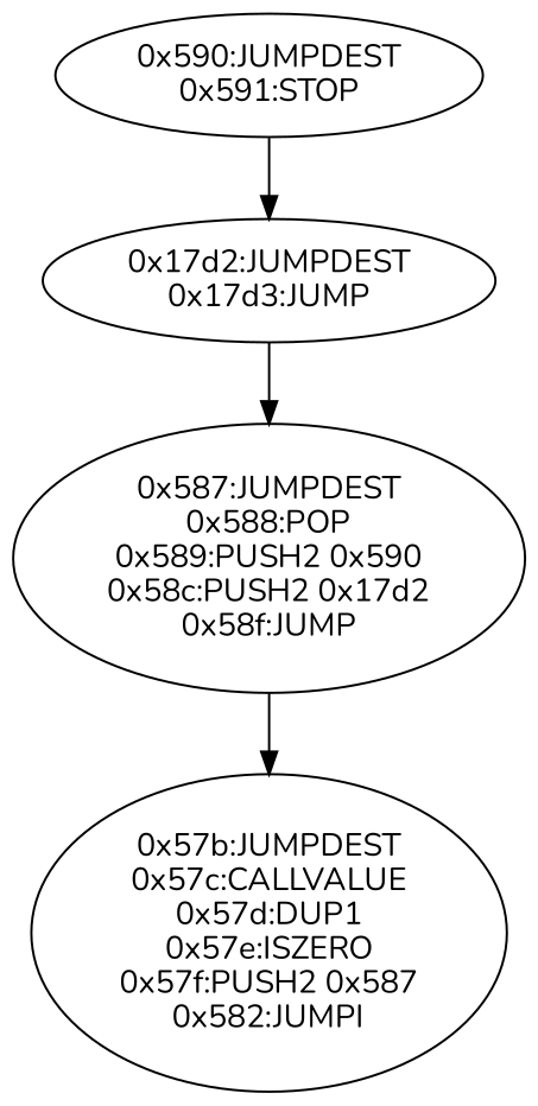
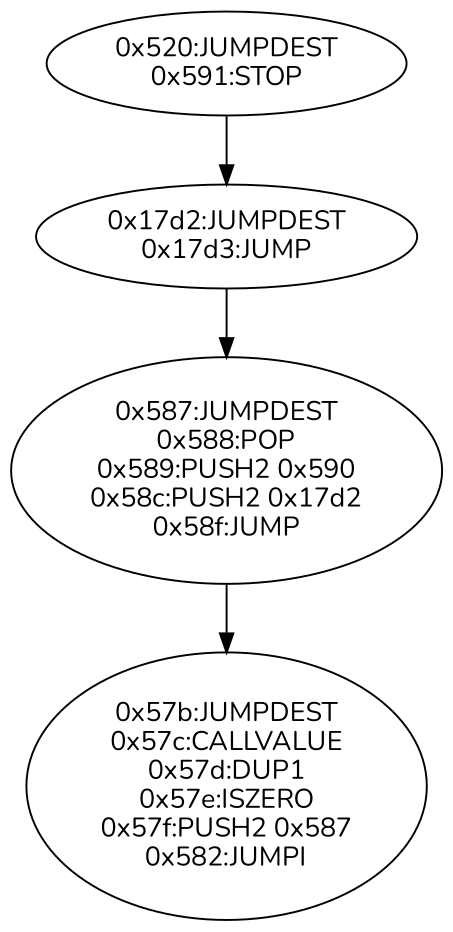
  digraph {
    fontname=Nunito
    node [fontname=Nunito]
    edge [fontname=Nunito]
    n1 [label="0x57b:JUMPDEST\n0x57c:CALLVALUE\n0x57d:DUP1\n0x57e:ISZERO\n0x57f:PUSH2 0x587\n0x582:JUMPI"]
    n2 [label="0x587:JUMPDEST\n0x588:POP\n0x589:PUSH2 0x590\n0x58c:PUSH2 0x17d2\n0x58f:JUMP"]
    n3 [label="0x17d2:JUMPDEST\n0x17d3:JUMP"]
-   n4 [label="0x590:JUMPDEST\n0x591:STOP"]
+   n4 [label="0x520:JUMPDEST\n0x591:STOP"]
    n2 -> n1
    n3 -> n2
    n4 -> n3
  }
